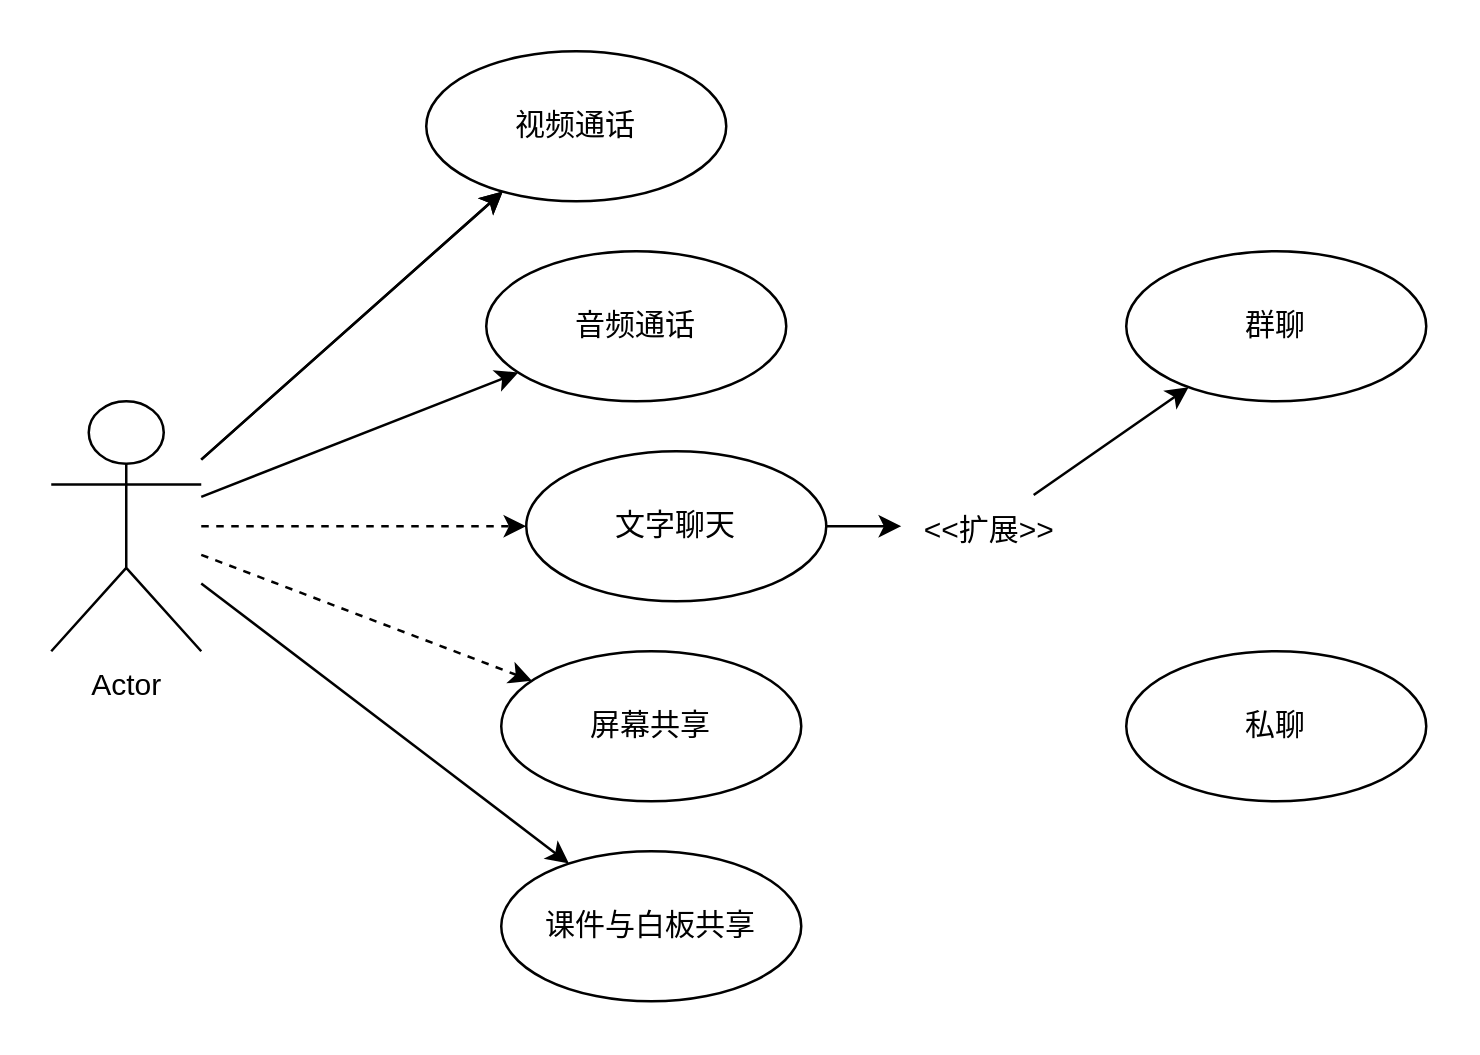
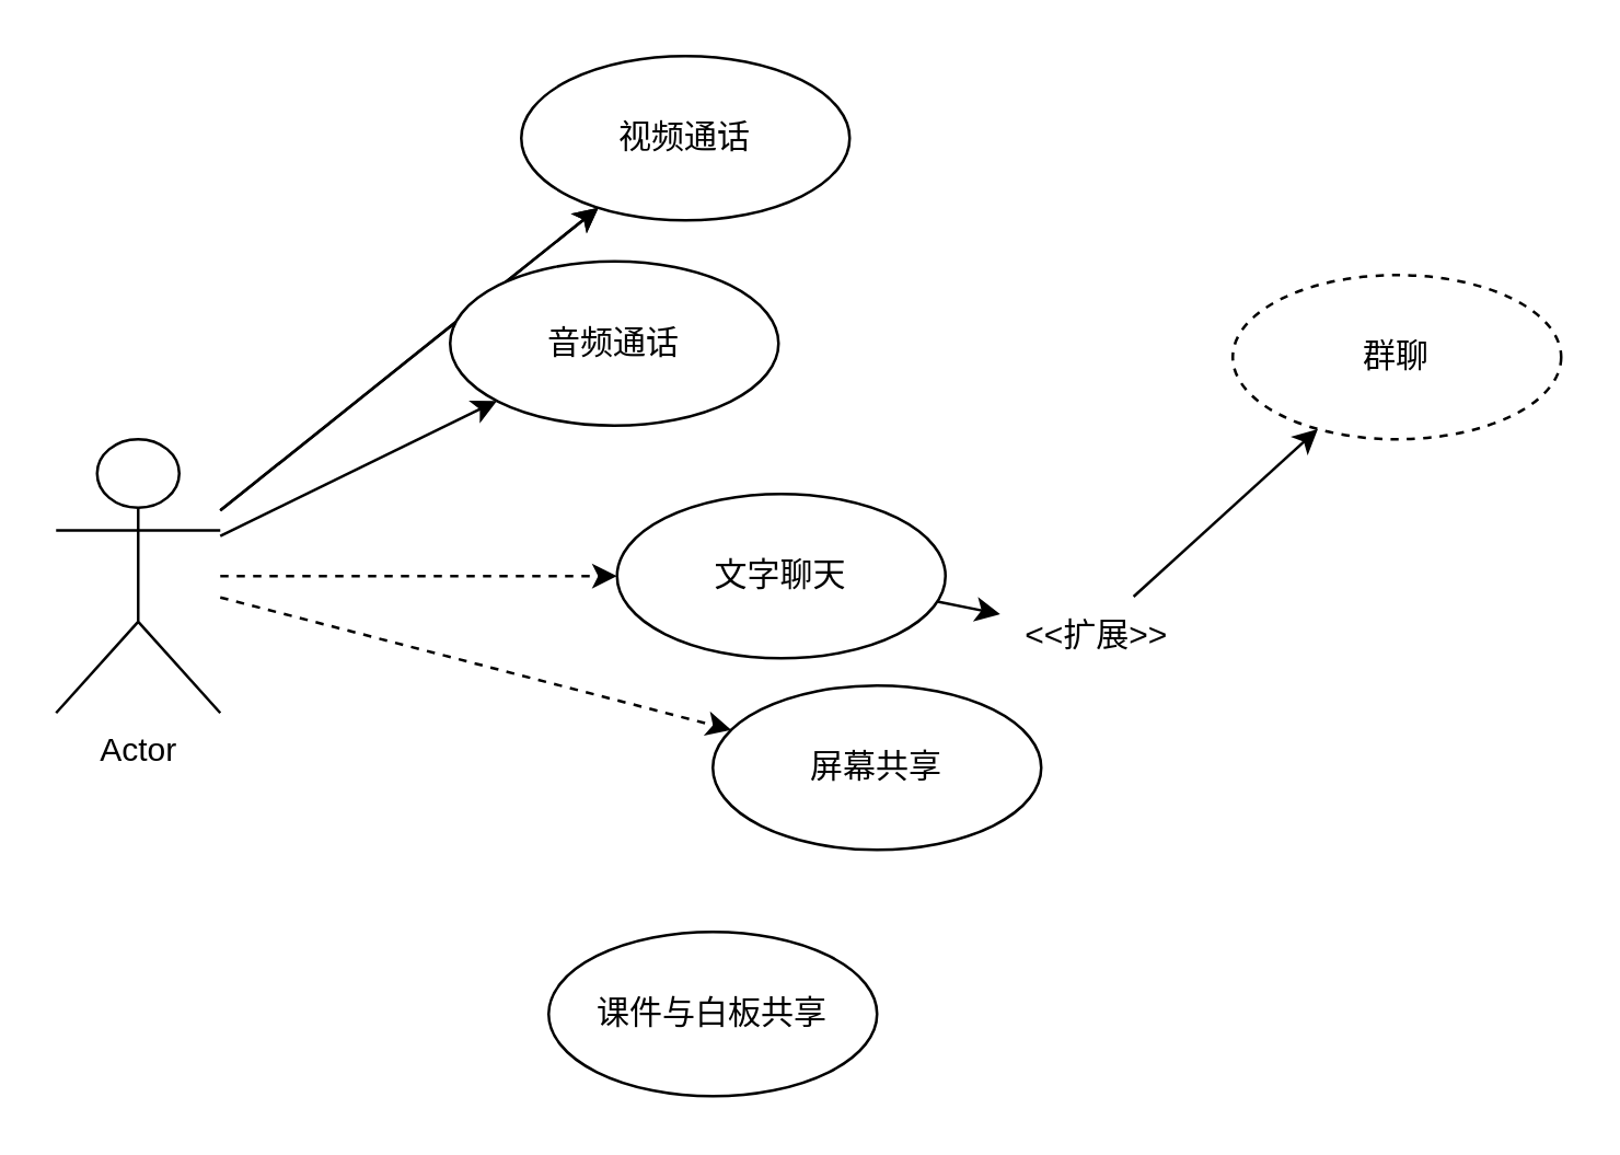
  <mxCell id="0" />
  <mxCell id="1" parent="0" />
  <mxCell id="2" value="" style="rounded=0;orthogonalLoop=1;jettySize=auto;html=1;" edge="1" parent="1" source="8" target="9"><mxGeometry relative="1" as="geometry" /></mxCell>
  <mxCell id="3" value="" style="edgeStyle=none;rounded=0;orthogonalLoop=1;jettySize=auto;html=1;" edge="1" parent="1" source="8" target="9"><mxGeometry relative="1" as="geometry" /></mxCell>
  <mxCell id="4" value="" style="edgeStyle=none;rounded=0;orthogonalLoop=1;jettySize=auto;html=1;" edge="1" parent="1" source="8" target="10"><mxGeometry relative="1" as="geometry" /></mxCell>
  <mxCell id="5" value="" style="edgeStyle=none;rounded=0;orthogonalLoop=1;jettySize=auto;html=1;dashed=1;" edge="1" parent="1" source="8" target="12"><mxGeometry relative="1" as="geometry" /></mxCell>
  <mxCell id="6" value="" style="edgeStyle=none;rounded=0;orthogonalLoop=1;jettySize=auto;html=1;dashed=1;" edge="1" parent="1" source="8" target="17"><mxGeometry relative="1" as="geometry" /></mxCell>
- <mxCell id="7" value="" style="edgeStyle=none;rounded=0;orthogonalLoop=1;jettySize=auto;html=1;" edge="1" parent="1" source="8" target="18"><mxGeometry relative="1" as="geometry" /></mxCell>
  <mxCell id="8" value="Actor" style="shape=umlActor;verticalLabelPosition=bottom;verticalAlign=top;html=1;outlineConnect=0;" vertex="1" parent="1"><mxGeometry x="20" y="160" width="60" height="100" as="geometry" /></mxCell>
- <mxCell id="9" value="视频通话" style="ellipse;whiteSpace=wrap;html=1;verticalAlign=middle;align=center;" vertex="1" parent="1"><mxGeometry x="170" y="20" width="120" height="60" as="geometry" /></mxCell>
- <mxCell id="10" value="音频通话" style="ellipse;whiteSpace=wrap;html=1;verticalAlign=middle;" vertex="1" parent="1"><mxGeometry x="194" y="100" width="120" height="60" as="geometry" /></mxCell>
+ <mxCell id="9" value="视频通话" style="ellipse;whiteSpace=wrap;html=1;verticalAlign=middle;align=center;" vertex="1" parent="1"><mxGeometry x="190" y="20" width="120" height="60" as="geometry" /></mxCell>
+ <mxCell id="10" value="音频通话" style="ellipse;whiteSpace=wrap;html=1;verticalAlign=middle;" vertex="1" parent="1"><mxGeometry x="164" y="95" width="120" height="60" as="geometry" /></mxCell>
  <mxCell id="11" value="" style="edgeStyle=none;rounded=0;orthogonalLoop=1;jettySize=auto;html=1;" edge="1" parent="1" source="12" target="14"><mxGeometry relative="1" as="geometry" /></mxCell>
- <mxCell id="12" value="文字聊天" style="ellipse;whiteSpace=wrap;html=1;verticalAlign=middle;" vertex="1" parent="1"><mxGeometry x="210" y="180" width="120" height="60" as="geometry" /></mxCell>
+ <mxCell id="12" value="文字聊天" style="ellipse;whiteSpace=wrap;html=1;verticalAlign=middle;" vertex="1" parent="1"><mxGeometry x="225" y="180" width="120" height="60" as="geometry" /></mxCell>
  <mxCell id="13" value="" style="edgeStyle=none;rounded=0;orthogonalLoop=1;jettySize=auto;html=1;" edge="1" parent="1" source="14" target="15"><mxGeometry relative="1" as="geometry" /></mxCell>
- <mxCell id="14" value="&amp;lt;&amp;lt;扩展&amp;gt;&amp;gt;" style="text;html=1;align=center;" vertex="1" parent="1"><mxGeometry x="360" y="197.5" width="70" height="25" as="geometry" /></mxCell>
- <mxCell id="15" value="群聊" style="ellipse;whiteSpace=wrap;html=1;" vertex="1" parent="1"><mxGeometry x="450" y="100" width="120" height="60" as="geometry" /></mxCell>
- <mxCell id="16" value="私聊" style="ellipse;whiteSpace=wrap;html=1;" vertex="1" parent="1"><mxGeometry x="450" y="260" width="120" height="60" as="geometry" /></mxCell>
- <mxCell id="17" value="屏幕共享" style="ellipse;whiteSpace=wrap;html=1;verticalAlign=middle;" vertex="1" parent="1"><mxGeometry x="200" y="260" width="120" height="60" as="geometry" /></mxCell>
+ <mxCell id="14" value="&amp;lt;&amp;lt;扩展&amp;gt;&amp;gt;" style="text;html=1;align=center;" vertex="1" parent="1"><mxGeometry x="365" y="217.5" width="70" height="25" as="geometry" /></mxCell>
+ <mxCell id="15" value="群聊" style="ellipse;whiteSpace=wrap;html=1;dashed=1;" vertex="1" parent="1"><mxGeometry x="450" y="100" width="120" height="60" as="geometry" /></mxCell>
+ <mxCell id="17" value="屏幕共享" style="ellipse;whiteSpace=wrap;html=1;verticalAlign=middle;" vertex="1" parent="1"><mxGeometry x="260" y="250" width="120" height="60" as="geometry" /></mxCell>
  <mxCell id="18" value="课件与白板共享" style="ellipse;whiteSpace=wrap;html=1;verticalAlign=middle;" vertex="1" parent="1"><mxGeometry x="200" y="340" width="120" height="60" as="geometry" /></mxCell>
